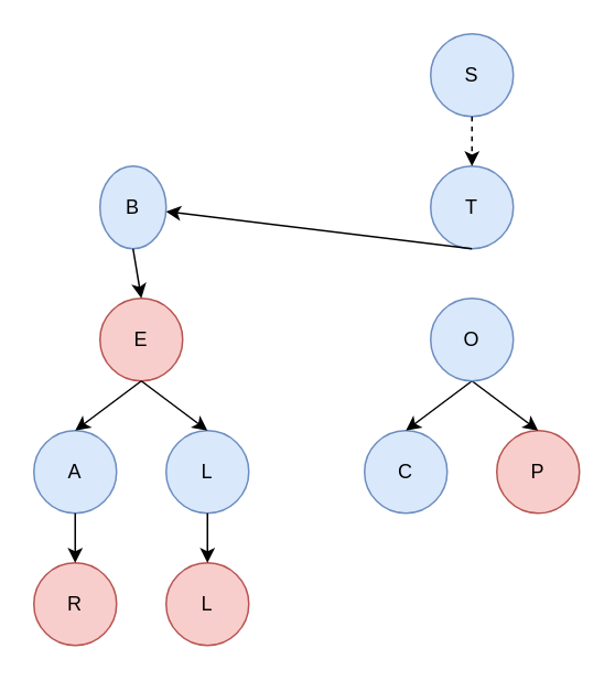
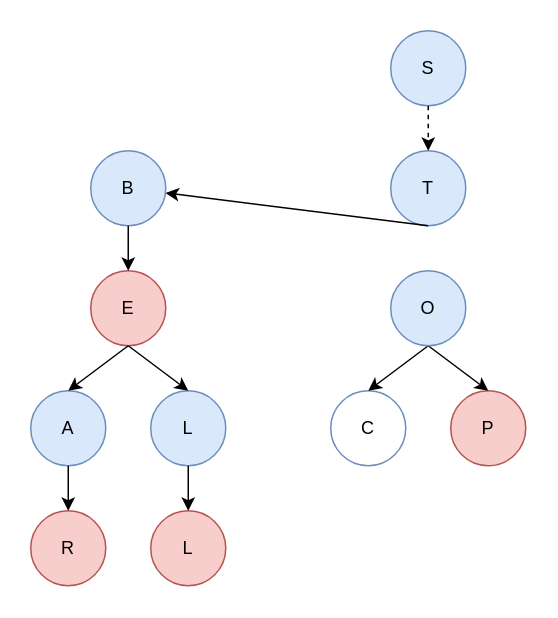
  <mxCell id="0" />
  <mxCell id="1" parent="0" />
  <mxCell id="2" value="E" style="ellipse;whiteSpace=wrap;html=1;aspect=fixed;fillColor=#f8cecc;strokeColor=#b85450;" vertex="1" parent="1"><mxGeometry x="60" y="180" width="50" height="50" as="geometry" /></mxCell>
  <mxCell id="3" value="A" style="ellipse;whiteSpace=wrap;html=1;aspect=fixed;fillColor=#dae8fc;strokeColor=#6c8ebf;" vertex="1" parent="1"><mxGeometry x="20" y="260" width="50" height="50" as="geometry" /></mxCell>
- <mxCell id="4" value="B" style="ellipse;whiteSpace=wrap;html=1;aspect=fixed;fillColor=#dae8fc;strokeColor=#6c8ebf;" vertex="1" parent="1"><mxGeometry x="60" y="100" width="40" height="50" as="geometry" /></mxCell>
+ <mxCell id="4" value="B" style="ellipse;whiteSpace=wrap;html=1;aspect=fixed;fillColor=#dae8fc;strokeColor=#6c8ebf;" vertex="1" parent="1"><mxGeometry x="60" y="100" width="50" height="50" as="geometry" /></mxCell>
  <mxCell id="5" value="R" style="ellipse;whiteSpace=wrap;html=1;aspect=fixed;fillColor=#f8cecc;strokeColor=#b85450;" vertex="1" parent="1"><mxGeometry x="20" y="340" width="50" height="50" as="geometry" /></mxCell>
  <mxCell id="6" value="" style="endArrow=classic;html=1;exitX=0.5;exitY=1;exitDx=0;exitDy=0;entryX=0.5;entryY=0;entryDx=0;entryDy=0;" edge="1" parent="1" source="4" target="2"><mxGeometry width="50" height="50" relative="1" as="geometry"><mxPoint x="130" y="340" as="sourcePoint" /><mxPoint x="180" y="290" as="targetPoint" /></mxGeometry></mxCell>
  <mxCell id="7" value="L" style="ellipse;whiteSpace=wrap;html=1;aspect=fixed;fillColor=#f8cecc;strokeColor=#b85450;" vertex="1" parent="1"><mxGeometry x="100" y="340" width="50" height="50" as="geometry" /></mxCell>
  <mxCell id="8" value="L" style="ellipse;whiteSpace=wrap;html=1;aspect=fixed;fillColor=#dae8fc;strokeColor=#6c8ebf;" vertex="1" parent="1"><mxGeometry x="100" y="260" width="50" height="50" as="geometry" /></mxCell>
  <mxCell id="9" value="" style="endArrow=classic;html=1;exitX=0.5;exitY=1;exitDx=0;exitDy=0;entryX=0.5;entryY=0;entryDx=0;entryDy=0;" edge="1" parent="1" source="2" target="3"><mxGeometry width="50" height="50" relative="1" as="geometry"><mxPoint x="130" y="340" as="sourcePoint" /><mxPoint x="180" y="290" as="targetPoint" /></mxGeometry></mxCell>
  <mxCell id="10" value="" style="endArrow=classic;html=1;exitX=0.5;exitY=1;exitDx=0;exitDy=0;entryX=0.5;entryY=0;entryDx=0;entryDy=0;" edge="1" parent="1" source="3" target="5"><mxGeometry width="50" height="50" relative="1" as="geometry"><mxPoint x="130" y="340" as="sourcePoint" /><mxPoint x="180" y="290" as="targetPoint" /></mxGeometry></mxCell>
  <mxCell id="11" value="" style="endArrow=classic;html=1;exitX=0.5;exitY=1;exitDx=0;exitDy=0;entryX=0.5;entryY=0;entryDx=0;entryDy=0;" edge="1" parent="1" source="2" target="8"><mxGeometry width="50" height="50" relative="1" as="geometry"><mxPoint x="130" y="340" as="sourcePoint" /><mxPoint x="180" y="290" as="targetPoint" /></mxGeometry></mxCell>
  <mxCell id="12" value="" style="endArrow=classic;html=1;exitX=0.5;exitY=1;exitDx=0;exitDy=0;entryX=0.5;entryY=0;entryDx=0;entryDy=0;" edge="1" parent="1" source="8" target="7"><mxGeometry width="50" height="50" relative="1" as="geometry"><mxPoint x="130" y="340" as="sourcePoint" /><mxPoint x="180" y="290" as="targetPoint" /></mxGeometry></mxCell>
  <mxCell id="13" value="T" style="ellipse;whiteSpace=wrap;html=1;aspect=fixed;fillColor=#dae8fc;strokeColor=#6c8ebf;" vertex="1" parent="1"><mxGeometry x="260" y="100" width="50" height="50" as="geometry" /></mxCell>
- <mxCell id="14" value="C" style="ellipse;whiteSpace=wrap;html=1;aspect=fixed;fillColor=#dae8fc;strokeColor=#6c8ebf;" vertex="1" parent="1"><mxGeometry x="220" y="260" width="50" height="50" as="geometry" /></mxCell>
+ <mxCell id="14" value="C" style="ellipse;whiteSpace=wrap;html=1;aspect=fixed;fillColor=#ffffff;strokeColor=#6c8ebf;" vertex="1" parent="1"><mxGeometry x="220" y="260" width="50" height="50" as="geometry" /></mxCell>
  <mxCell id="15" value="S" style="ellipse;whiteSpace=wrap;html=1;aspect=fixed;fillColor=#dae8fc;strokeColor=#6c8ebf;" vertex="1" parent="1"><mxGeometry x="260" y="20" width="50" height="50" as="geometry" /></mxCell>
  <mxCell id="16" value="" style="endArrow=classic;html=1;exitX=0.5;exitY=1;exitDx=0;exitDy=0;entryX=0.5;entryY=0;entryDx=0;entryDy=0;dashed=1;" edge="1" parent="1" source="15" target="13"><mxGeometry width="50" height="50" relative="1" as="geometry"><mxPoint x="330" y="240" as="sourcePoint" /><mxPoint x="380" y="190" as="targetPoint" /></mxGeometry></mxCell>
  <mxCell id="17" value="P" style="ellipse;whiteSpace=wrap;html=1;aspect=fixed;fillColor=#f8cecc;strokeColor=#b85450;" vertex="1" parent="1"><mxGeometry x="300" y="260" width="50" height="50" as="geometry" /></mxCell>
  <mxCell id="18" value="" style="endArrow=classic;html=1;exitX=0.5;exitY=1;exitDx=0;exitDy=0;entryX=0.5;entryY=0;entryDx=0;entryDy=0;" edge="1" parent="1" source="20" target="14"><mxGeometry width="50" height="50" relative="1" as="geometry"><mxPoint x="330" y="340" as="sourcePoint" /><mxPoint x="380" y="290" as="targetPoint" /></mxGeometry></mxCell>
  <mxCell id="19" value="" style="endArrow=classic;html=1;exitX=0.5;exitY=1;exitDx=0;exitDy=0;entryX=0.5;entryY=0;entryDx=0;entryDy=0;" edge="1" parent="1" source="20" target="17"><mxGeometry width="50" height="50" relative="1" as="geometry"><mxPoint x="330" y="340" as="sourcePoint" /><mxPoint x="380" y="290" as="targetPoint" /></mxGeometry></mxCell>
  <mxCell id="20" value="O" style="ellipse;whiteSpace=wrap;html=1;aspect=fixed;fillColor=#dae8fc;strokeColor=#6c8ebf;" vertex="1" parent="1"><mxGeometry x="260" y="180" width="50" height="50" as="geometry" /></mxCell>
  <mxCell id="21" value="" style="endArrow=classic;html=1;exitX=0.5;exitY=1;exitDx=0;exitDy=0;" edge="1" parent="1" target="4" source="13"><mxGeometry width="50" height="50" relative="1" as="geometry"><mxPoint x="415" y="150" as="sourcePoint" /><mxPoint x="510" y="290" as="targetPoint" /></mxGeometry></mxCell>
